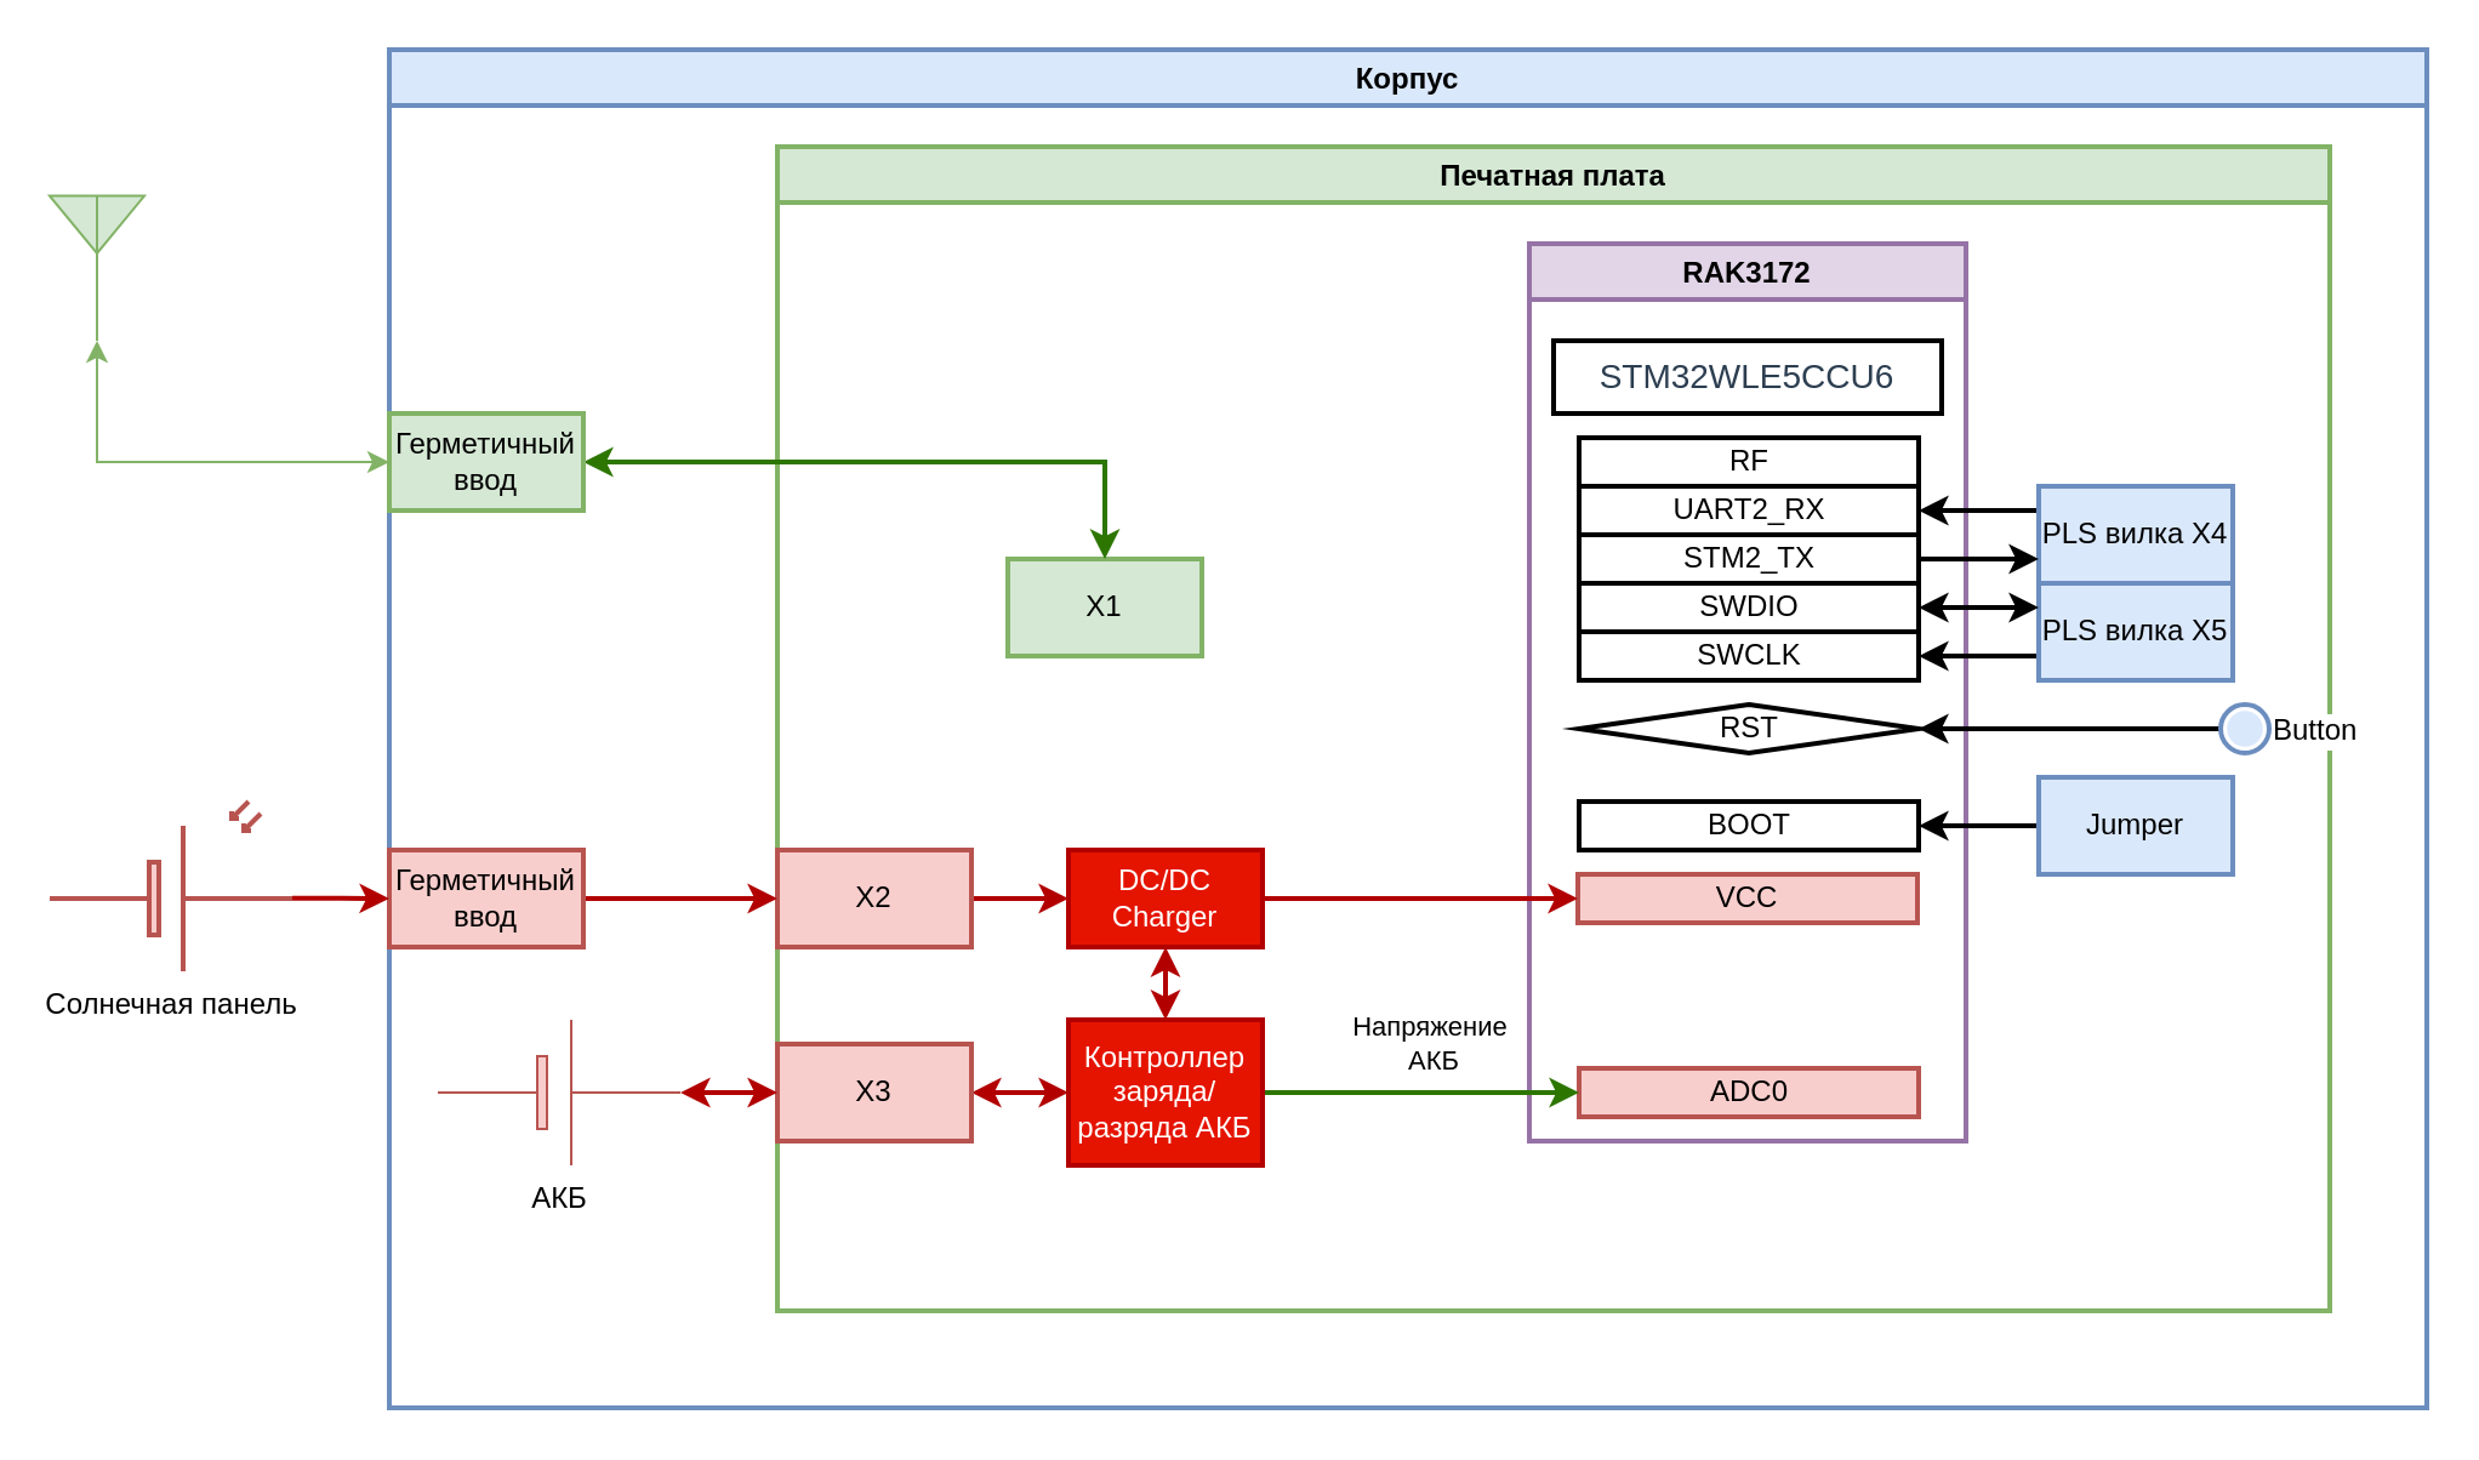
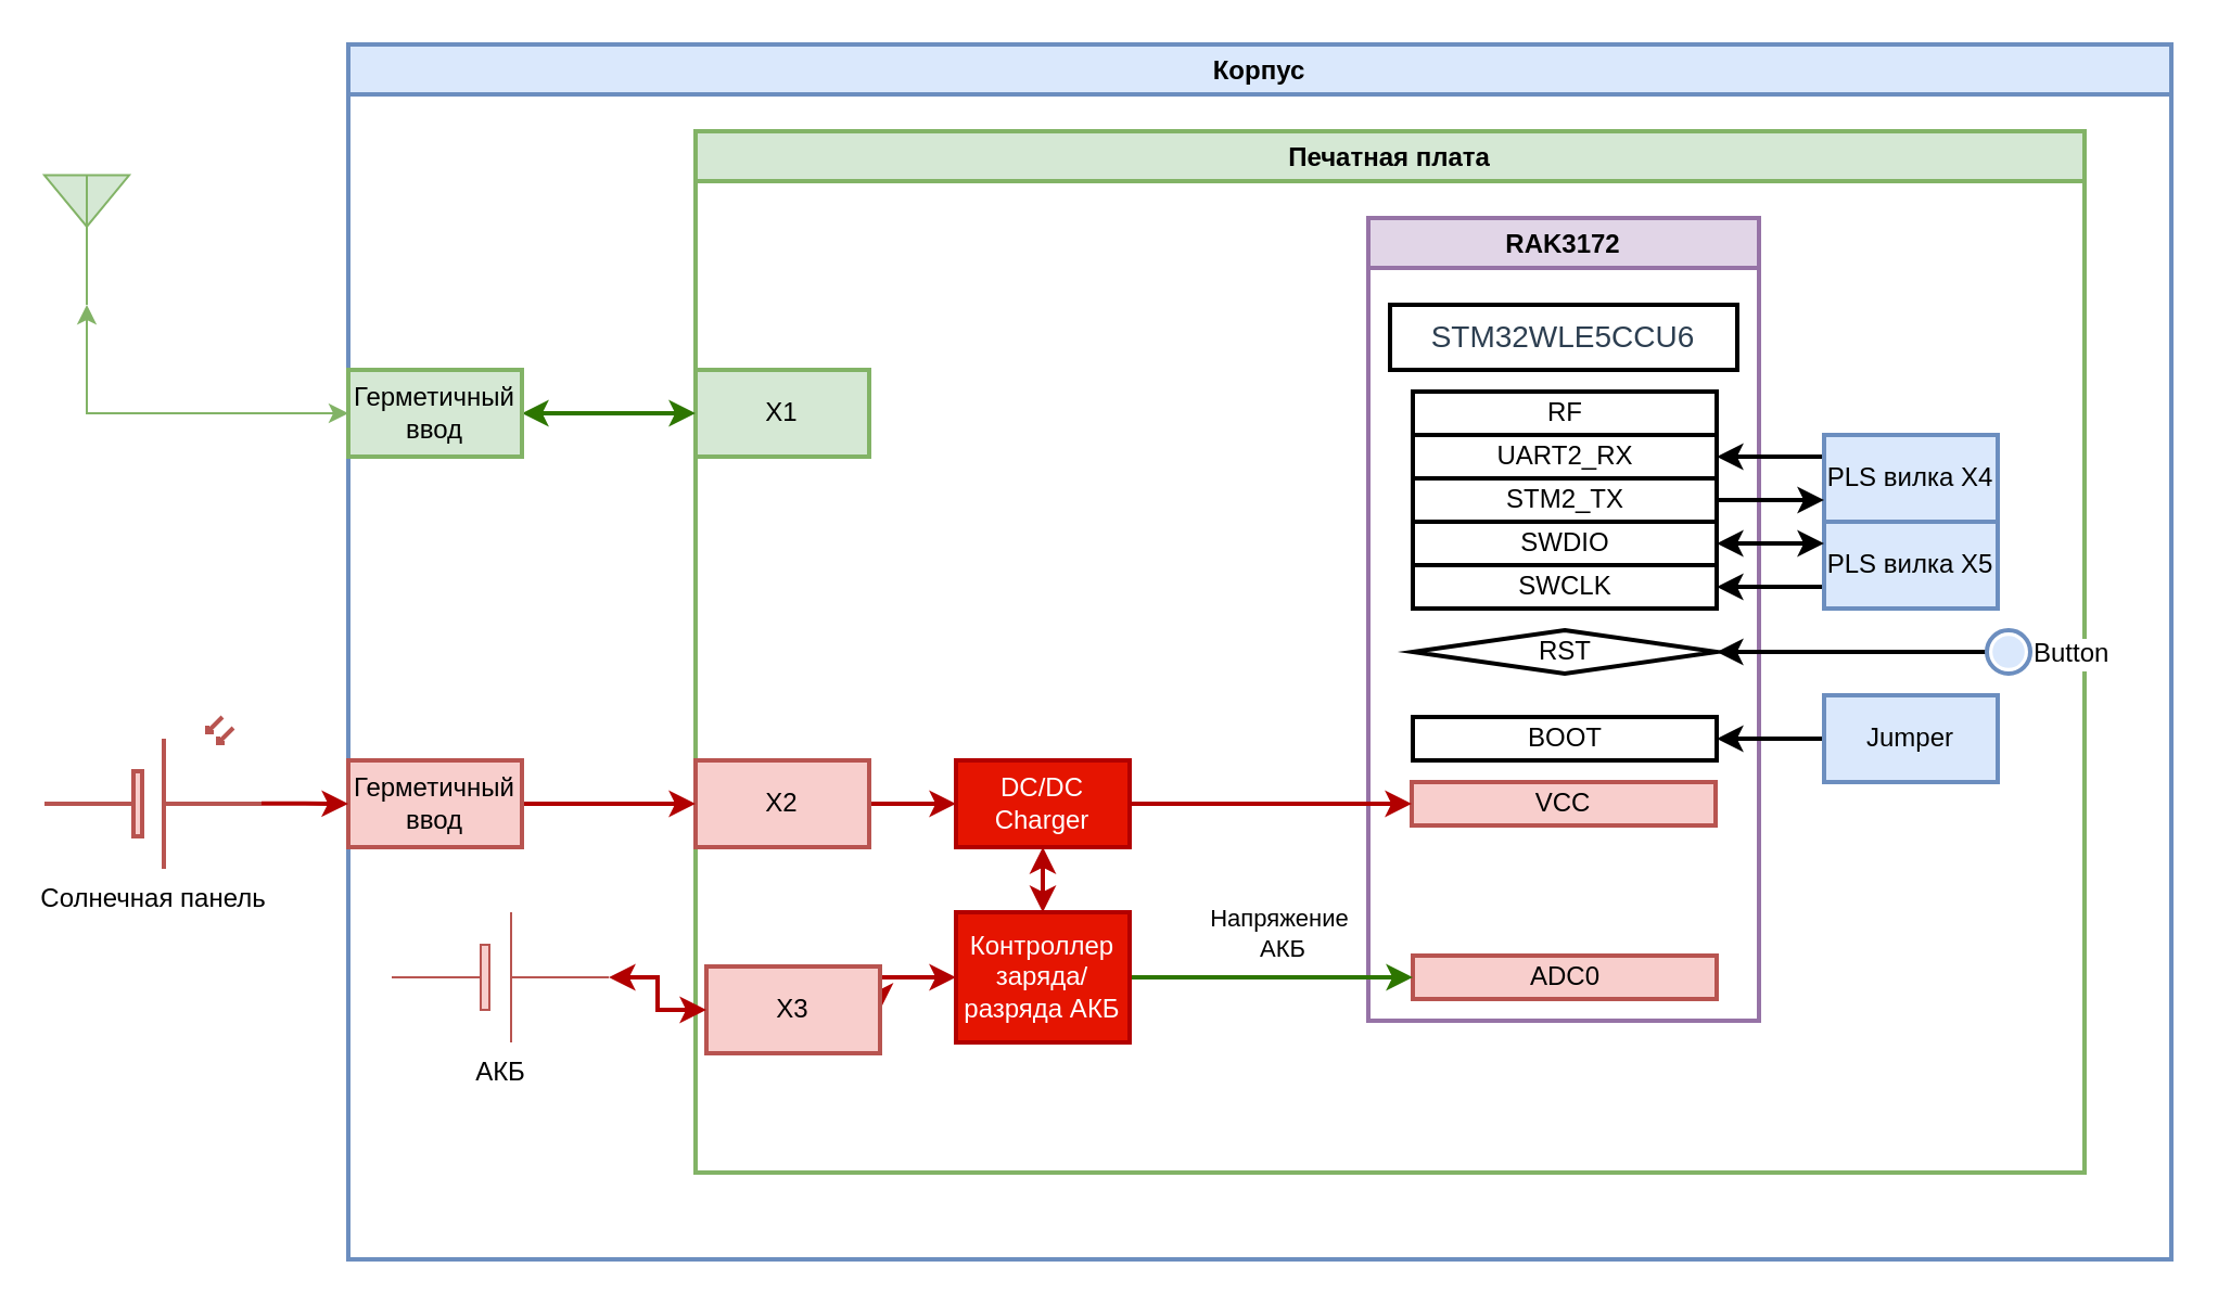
  <mxCell id="0" />
  <mxCell id="1" parent="0" />
  <mxCell id="2" value="Корпус" style="swimlane;fillColor=#dae8fc;strokeColor=#6c8ebf;strokeWidth=2;" parent="1" vertex="1"><mxGeometry x="160" y="20" width="840" height="560" as="geometry" /></mxCell>
  <mxCell id="3" value="Печатная плата" style="swimlane;fillColor=#d5e8d4;strokeColor=#82b366;strokeWidth=2;" parent="2" vertex="1"><mxGeometry x="160" y="40" width="640" height="480" as="geometry" /></mxCell>
  <mxCell id="4" value="RAK3172" style="swimlane;strokeWidth=2;fillColor=#e1d5e7;strokeColor=#9673a6;" parent="3" vertex="1"><mxGeometry x="310" y="40" width="180" height="370" as="geometry" /></mxCell>
  <mxCell id="5" value="RF" style="rounded=0;whiteSpace=wrap;html=1;strokeWidth=2;" parent="4" vertex="1"><mxGeometry x="20.5" y="80" width="140" height="20" as="geometry" /></mxCell>
  <mxCell id="6" value="UART2_RX" style="rounded=0;whiteSpace=wrap;html=1;strokeWidth=2;" parent="4" vertex="1"><mxGeometry x="20.5" y="100" width="140" height="20" as="geometry" /></mxCell>
  <mxCell id="7" value="SWCLK" style="rounded=0;whiteSpace=wrap;html=1;strokeWidth=2;" parent="4" vertex="1"><mxGeometry x="20.5" y="160" width="140" height="20" as="geometry" /></mxCell>
  <mxCell id="8" value="RST" style="rhombus;whiteSpace=wrap;html=1;strokeWidth=2;" parent="4" vertex="1"><mxGeometry x="20.5" y="190" width="140" height="20" as="geometry" /></mxCell>
  <mxCell id="9" value="SWDIO" style="rounded=0;whiteSpace=wrap;html=1;strokeWidth=2;" parent="4" vertex="1"><mxGeometry x="20.5" y="140" width="140" height="20" as="geometry" /></mxCell>
  <mxCell id="10" value="STM2_TX" style="rounded=0;whiteSpace=wrap;html=1;strokeWidth=2;" parent="4" vertex="1"><mxGeometry x="20.5" y="120" width="140" height="20" as="geometry" /></mxCell>
  <mxCell id="11" value="BOOT" style="rounded=0;whiteSpace=wrap;html=1;strokeWidth=2;" parent="4" vertex="1"><mxGeometry x="20.5" y="230" width="140" height="20" as="geometry" /></mxCell>
  <mxCell id="12" value="&lt;span style=&quot;color: rgb(44 , 62 , 80) ; font-family: , &amp;#34;blinkmacsystemfont&amp;#34; , &amp;#34;segoe ui&amp;#34; , &amp;#34;roboto&amp;#34; , &amp;#34;oxygen&amp;#34; , &amp;#34;ubuntu&amp;#34; , &amp;#34;cantarell&amp;#34; , &amp;#34;fira sans&amp;#34; , &amp;#34;droid sans&amp;#34; , &amp;#34;helvetica neue&amp;#34; , sans-serif ; font-size: 14px ; text-align: left ; background-color: rgb(255 , 255 , 255)&quot;&gt;STM32WLE5CCU6&lt;/span&gt;" style="rounded=0;whiteSpace=wrap;html=1;strokeWidth=2;" parent="4" vertex="1"><mxGeometry x="10" y="40" width="160" height="30" as="geometry" /></mxCell>
  <mxCell id="13" value="VCC" style="rounded=0;whiteSpace=wrap;html=1;strokeWidth=2;fillColor=#f8cecc;strokeColor=#b85450;" parent="4" vertex="1"><mxGeometry x="20" y="260" width="140" height="20" as="geometry" /></mxCell>
  <mxCell id="14" value="ADC0" style="rounded=0;whiteSpace=wrap;html=1;strokeWidth=2;fillColor=#f8cecc;strokeColor=#b85450;" parent="4" vertex="1"><mxGeometry x="20.5" y="340" width="140" height="20" as="geometry" /></mxCell>
  <mxCell id="15" style="edgeStyle=orthogonalEdgeStyle;rounded=0;orthogonalLoop=1;jettySize=auto;html=1;exitX=0;exitY=0.25;exitDx=0;exitDy=0;entryX=1;entryY=0.5;entryDx=0;entryDy=0;strokeWidth=2;" parent="3" source="16" target="6" edge="1"><mxGeometry relative="1" as="geometry" /></mxCell>
  <mxCell id="16" value="PLS вилка X4" style="rounded=0;whiteSpace=wrap;html=1;strokeWidth=2;fillColor=#dae8fc;strokeColor=#6c8ebf;" parent="3" vertex="1"><mxGeometry x="520" y="140" width="80" height="40" as="geometry" /></mxCell>
  <mxCell id="17" style="edgeStyle=orthogonalEdgeStyle;rounded=0;orthogonalLoop=1;jettySize=auto;html=1;exitX=1;exitY=0.5;exitDx=0;exitDy=0;entryX=0;entryY=0.75;entryDx=0;entryDy=0;strokeWidth=2;" parent="3" source="10" target="16" edge="1"><mxGeometry relative="1" as="geometry" /></mxCell>
  <mxCell id="18" style="edgeStyle=orthogonalEdgeStyle;rounded=0;orthogonalLoop=1;jettySize=auto;html=1;exitX=0;exitY=0.75;exitDx=0;exitDy=0;entryX=1;entryY=0.5;entryDx=0;entryDy=0;startArrow=none;startFill=0;strokeWidth=2;" parent="3" source="19" target="7" edge="1"><mxGeometry relative="1" as="geometry" /></mxCell>
  <mxCell id="19" value="PLS вилка X5" style="rounded=0;whiteSpace=wrap;html=1;strokeWidth=2;fillColor=#dae8fc;strokeColor=#6c8ebf;" parent="3" vertex="1"><mxGeometry x="520" y="180" width="80" height="40" as="geometry" /></mxCell>
  <mxCell id="20" style="edgeStyle=orthogonalEdgeStyle;rounded=0;orthogonalLoop=1;jettySize=auto;html=1;exitX=1;exitY=0.5;exitDx=0;exitDy=0;entryX=0;entryY=0.25;entryDx=0;entryDy=0;startArrow=classic;startFill=1;strokeWidth=2;" parent="3" source="9" target="19" edge="1"><mxGeometry relative="1" as="geometry" /></mxCell>
  <mxCell id="21" style="edgeStyle=orthogonalEdgeStyle;rounded=0;orthogonalLoop=1;jettySize=auto;html=1;exitX=1;exitY=0.5;exitDx=0;exitDy=0;entryX=0;entryY=0.5;entryDx=0;entryDy=0;startArrow=none;startFill=0;strokeWidth=2;fillColor=#e51400;strokeColor=#B20000;" parent="3" source="22" target="13" edge="1"><mxGeometry relative="1" as="geometry" /></mxCell>
  <mxCell id="22" value="DC/DC&lt;br&gt;Charger" style="rounded=0;whiteSpace=wrap;html=1;fillColor=#e51400;fontColor=#ffffff;strokeColor=#B20000;strokeWidth=2;" parent="3" vertex="1"><mxGeometry x="120" y="290" width="80" height="40" as="geometry" /></mxCell>
  <mxCell id="23" style="edgeStyle=orthogonalEdgeStyle;rounded=0;orthogonalLoop=1;jettySize=auto;html=1;startArrow=none;startFill=0;strokeWidth=2;" parent="3" source="24" target="8" edge="1"><mxGeometry relative="1" as="geometry" /></mxCell>
  <mxCell id="24" value="Button" style="dashed=0;labelPosition=right;align=left;shape=mxgraph.gmdl.radiobutton;strokeColor=#6c8ebf;fillColor=#dae8fc;strokeWidth=2;aspect=fixed;sketch=0;labelBackgroundColor=#FFFFFF;" parent="3" vertex="1"><mxGeometry x="595" y="230" width="20" height="20" as="geometry" /></mxCell>
  <mxCell id="25" style="edgeStyle=orthogonalEdgeStyle;rounded=0;orthogonalLoop=1;jettySize=auto;html=1;exitX=0;exitY=0.5;exitDx=0;exitDy=0;entryX=1;entryY=0.5;entryDx=0;entryDy=0;startArrow=none;startFill=0;strokeWidth=2;" parent="3" source="26" target="11" edge="1"><mxGeometry relative="1" as="geometry" /></mxCell>
  <mxCell id="26" value="Jumper" style="rounded=0;whiteSpace=wrap;html=1;strokeWidth=2;fillColor=#dae8fc;strokeColor=#6c8ebf;" parent="3" vertex="1"><mxGeometry x="520" y="260" width="80" height="40" as="geometry" /></mxCell>
  <mxCell id="27" style="edgeStyle=orthogonalEdgeStyle;rounded=0;orthogonalLoop=1;jettySize=auto;html=1;exitX=1;exitY=0.5;exitDx=0;exitDy=0;entryX=0;entryY=0.5;entryDx=0;entryDy=0;startArrow=none;startFill=0;strokeWidth=2;fillColor=#e51400;strokeColor=#B20000;" parent="3" source="33" target="22" edge="1"><mxGeometry relative="1" as="geometry"><mxPoint x="60" y="310" as="sourcePoint" /></mxGeometry></mxCell>
  <mxCell id="28" style="edgeStyle=orthogonalEdgeStyle;rounded=0;orthogonalLoop=1;jettySize=auto;html=1;exitX=0;exitY=0.5;exitDx=0;exitDy=0;startArrow=classic;startFill=1;strokeWidth=2;fillColor=#e51400;strokeColor=#B20000;entryX=1;entryY=0.5;entryDx=0;entryDy=0;" parent="3" source="30" target="34" edge="1"><mxGeometry relative="1" as="geometry"><mxPoint x="90" y="390" as="targetPoint" /></mxGeometry></mxCell>
  <mxCell id="29" value="Напряжение&lt;br&gt;&amp;nbsp;АКБ" style="edgeStyle=orthogonalEdgeStyle;rounded=0;orthogonalLoop=1;jettySize=auto;html=1;entryX=0;entryY=0.5;entryDx=0;entryDy=0;startArrow=none;startFill=0;strokeWidth=2;fillColor=#60a917;strokeColor=#2D7600;" parent="3" source="30" target="14" edge="1"><mxGeometry x="0.073" y="20" relative="1" as="geometry"><mxPoint x="-1" as="offset" /></mxGeometry></mxCell>
  <mxCell id="30" value="Контроллер заряда/разряда АКБ" style="rounded=0;whiteSpace=wrap;html=1;labelBackgroundColor=none;strokeWidth=2;fillColor=#e51400;fontColor=#ffffff;strokeColor=#B20000;labelBorderColor=none;" parent="3" vertex="1"><mxGeometry x="120" y="360" width="80" height="60" as="geometry" /></mxCell>
  <mxCell id="31" style="edgeStyle=orthogonalEdgeStyle;rounded=0;orthogonalLoop=1;jettySize=auto;html=1;entryX=0.5;entryY=0;entryDx=0;entryDy=0;startArrow=classic;startFill=1;strokeWidth=2;fillColor=#e51400;strokeColor=#B20000;" parent="3" source="22" target="30" edge="1"><mxGeometry relative="1" as="geometry" /></mxCell>
- <mxCell id="32" value="X1" style="rounded=0;whiteSpace=wrap;html=1;strokeWidth=2;fillColor=#d5e8d4;strokeColor=#82b366;" vertex="1" parent="3"><mxGeometry x="95" y="170" width="80" height="40" as="geometry" /></mxCell>
+ <mxCell id="32" value="X1" style="rounded=0;whiteSpace=wrap;html=1;strokeWidth=2;fillColor=#d5e8d4;strokeColor=#82b366;" vertex="1" parent="3"><mxGeometry y="110" width="80" height="40" as="geometry" /></mxCell>
  <mxCell id="33" value="X2" style="rounded=0;whiteSpace=wrap;html=1;strokeWidth=2;fillColor=#f8cecc;strokeColor=#b85450;" vertex="1" parent="3"><mxGeometry y="290" width="80" height="40" as="geometry" /></mxCell>
- <mxCell id="34" value="X3" style="rounded=0;whiteSpace=wrap;html=1;strokeWidth=2;fillColor=#f8cecc;strokeColor=#b85450;" vertex="1" parent="3"><mxGeometry y="370" width="80" height="40" as="geometry" /></mxCell>
+ <mxCell id="34" value="X3" style="rounded=0;whiteSpace=wrap;html=1;strokeWidth=2;fillColor=#f8cecc;strokeColor=#b85450;" vertex="1" parent="3"><mxGeometry x="5" y="385" width="80" height="40" as="geometry" /></mxCell>
  <mxCell id="35" style="edgeStyle=orthogonalEdgeStyle;rounded=0;orthogonalLoop=1;jettySize=auto;html=1;startArrow=classic;startFill=1;strokeWidth=2;fillColor=#60a917;strokeColor=#2D7600;exitX=1;exitY=0.5;exitDx=0;exitDy=0;" parent="2" source="39" target="32" edge="1"><mxGeometry relative="1" as="geometry"><mxPoint x="160" y="170" as="targetPoint" /><mxPoint x="47.294" y="170" as="sourcePoint" /></mxGeometry></mxCell>
  <mxCell id="36" style="edgeStyle=orthogonalEdgeStyle;rounded=0;orthogonalLoop=1;jettySize=auto;html=1;startArrow=none;startFill=0;strokeWidth=2;fillColor=#e51400;strokeColor=#B20000;exitX=1;exitY=0.5;exitDx=0;exitDy=0;" parent="2" source="40" target="33" edge="1"><mxGeometry relative="1" as="geometry"><mxPoint x="100" y="350" as="sourcePoint" /><mxPoint x="160" y="350" as="targetPoint" /></mxGeometry></mxCell>
  <mxCell id="37" value="АКБ" style="verticalLabelPosition=bottom;shadow=0;dashed=0;align=center;fillColor=#f8cecc;html=1;verticalAlign=top;strokeWidth=1;shape=mxgraph.electrical.miscellaneous.monocell_battery;labelBackgroundColor=none;strokeColor=#b85450;" parent="2" vertex="1"><mxGeometry x="20" y="400" width="100" height="60" as="geometry" /></mxCell>
  <mxCell id="38" style="edgeStyle=orthogonalEdgeStyle;rounded=0;orthogonalLoop=1;jettySize=auto;html=1;entryX=1;entryY=0.5;entryDx=0;entryDy=0;entryPerimeter=0;startArrow=classic;startFill=1;strokeWidth=2;fillColor=#e51400;strokeColor=#B20000;" parent="2" source="34" target="37" edge="1"><mxGeometry relative="1" as="geometry"><mxPoint x="160" y="430" as="sourcePoint" /></mxGeometry></mxCell>
  <mxCell id="39" value="Герметичный ввод" style="rounded=0;whiteSpace=wrap;html=1;strokeWidth=2;fillColor=#d5e8d4;strokeColor=#82b366;" vertex="1" parent="2"><mxGeometry y="150" width="80" height="40" as="geometry" /></mxCell>
  <mxCell id="40" value="Герметичный ввод" style="rounded=0;whiteSpace=wrap;html=1;strokeWidth=2;fillColor=#f8cecc;strokeColor=#b85450;" vertex="1" parent="2"><mxGeometry y="330" width="80" height="40" as="geometry" /></mxCell>
  <mxCell id="41" style="edgeStyle=orthogonalEdgeStyle;rounded=0;orthogonalLoop=1;jettySize=auto;html=1;exitX=1;exitY=0.57;exitDx=0;exitDy=0;exitPerimeter=0;startArrow=none;startFill=0;strokeWidth=2;fillColor=#e51400;strokeColor=#B20000;entryX=0;entryY=0.5;entryDx=0;entryDy=0;" parent="1" source="42" target="40" edge="1"><mxGeometry relative="1" as="geometry"><mxPoint x="100.296" y="370.053" as="targetPoint" /></mxGeometry></mxCell>
  <mxCell id="42" value="&lt;span style=&quot;&quot;&gt;Солнечная панель&lt;/span&gt;" style="verticalLabelPosition=bottom;shadow=0;dashed=0;align=center;html=1;verticalAlign=top;shape=mxgraph.electrical.opto_electronics.solar_cell;pointerEvents=1;labelBackgroundColor=none;strokeWidth=2;fillColor=#f8cecc;strokeColor=#b85450;" parent="1" vertex="1"><mxGeometry x="20" y="330" width="100" height="70" as="geometry" /></mxCell>
  <mxCell id="43" value="" style="verticalLabelPosition=bottom;shadow=0;dashed=0;align=center;html=1;verticalAlign=top;shape=mxgraph.electrical.radio.aerial_-_antenna_2;fillColor=#d5e8d4;strokeColor=#82b366;" vertex="1" parent="1"><mxGeometry x="20" y="80" width="39" height="60" as="geometry" /></mxCell>
  <mxCell id="44" style="edgeStyle=orthogonalEdgeStyle;rounded=0;orthogonalLoop=1;jettySize=auto;html=1;entryX=0.5;entryY=1;entryDx=0;entryDy=0;entryPerimeter=0;fillColor=#d5e8d4;strokeColor=#82b366;startArrow=classic;startFill=1;exitX=0;exitY=0.5;exitDx=0;exitDy=0;" edge="1" parent="1" source="39" target="43"><mxGeometry relative="1" as="geometry"><mxPoint x="100.296" y="190.053" as="sourcePoint" /></mxGeometry></mxCell>
